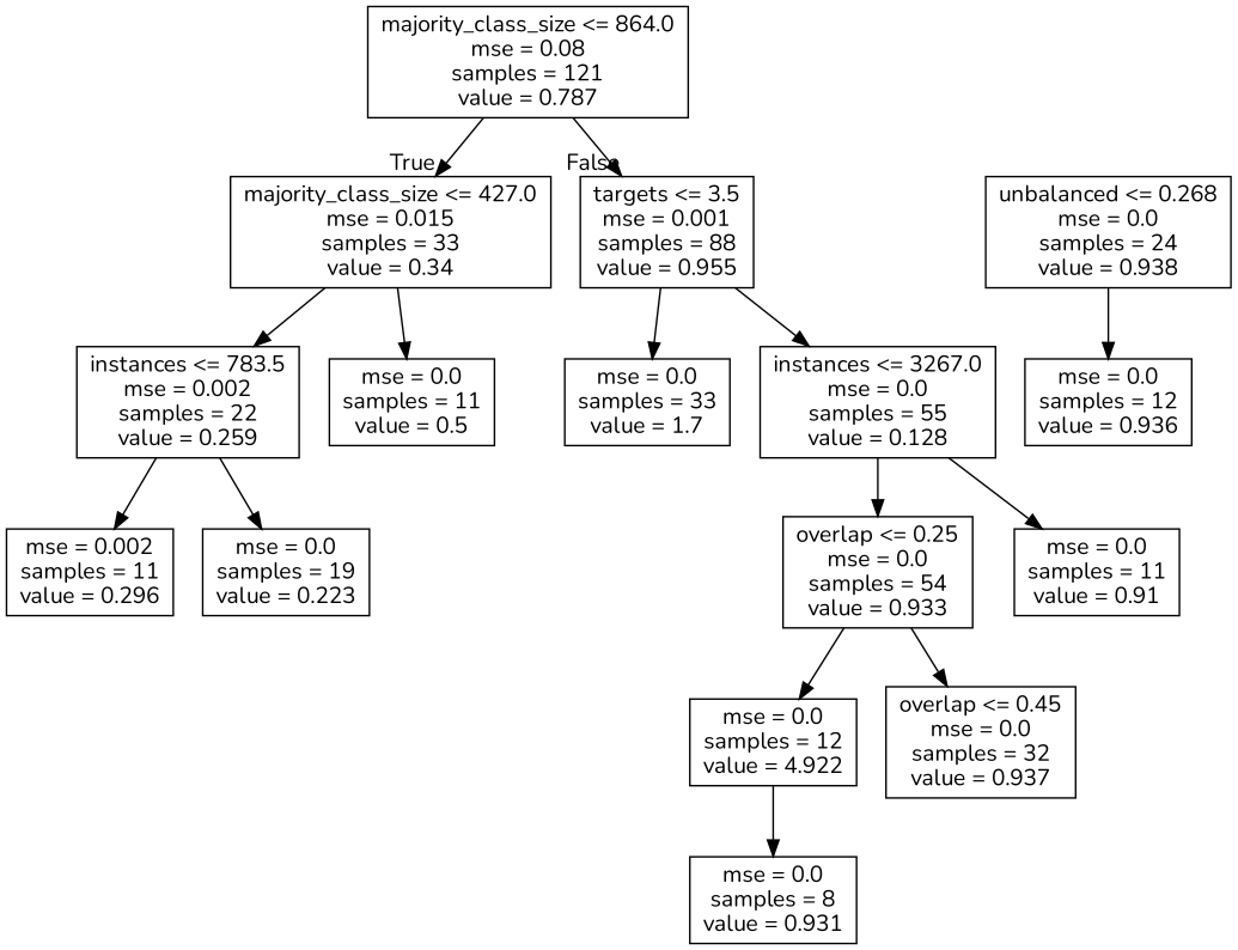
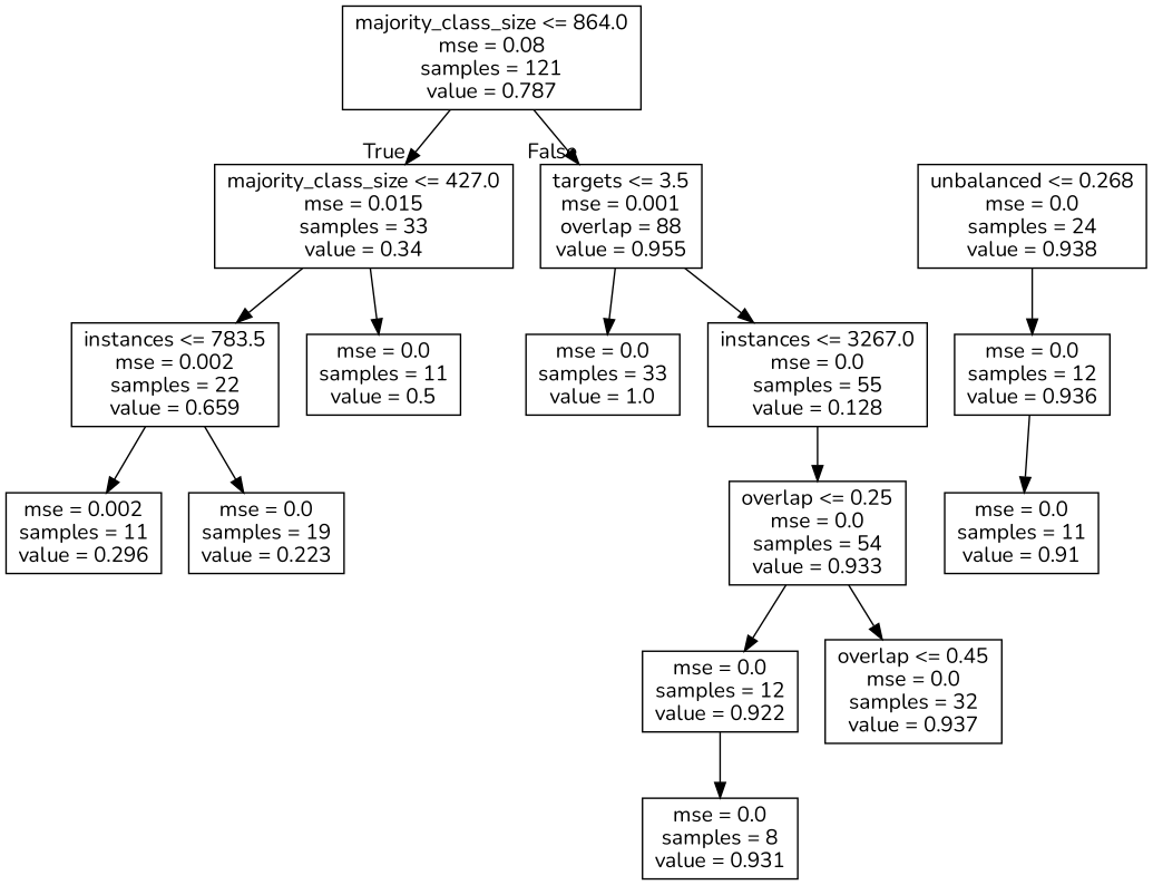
  digraph {
    fontname=Nunito
    node [fontname=Nunito shape=box]
    edge [fontname=Nunito]
    n1 [label="majority_class_size <= 864.0\nmse = 0.08\nsamples = 121\nvalue = 0.787"]
    n2 [label="majority_class_size <= 427.0\nmse = 0.015\nsamples = 33\nvalue = 0.34"]
-   n3 [label="targets <= 3.5\nmse = 0.001\nsamples = 88\nvalue = 0.955"]
-   n4 [label="instances <= 783.5\nmse = 0.002\nsamples = 22\nvalue = 0.259"]
+   n3 [label="targets <= 3.5\nmse = 0.001\noverlap = 88\nvalue = 0.955"]
+   n4 [label="instances <= 783.5\nmse = 0.002\nsamples = 22\nvalue = 0.659"]
    n5 [label="mse = 0.0\nsamples = 11\nvalue = 0.5"]
-   n6 [label="mse = 0.0\nsamples = 33\nvalue = 1.7"]
+   n6 [label="mse = 0.0\nsamples = 33\nvalue = 1.0"]
    n7 [label="instances <= 3267.0\nmse = 0.0\nsamples = 55\nvalue = 0.128"]
    n8 [label="mse = 0.002\nsamples = 11\nvalue = 0.296"]
    n9 [label="mse = 0.0\nsamples = 19\nvalue = 0.223"]
    n10 [label="mse = 0.0\nsamples = 11\nvalue = 0.91"]
    n11 [label="overlap <= 0.25\nmse = 0.0\nsamples = 54\nvalue = 0.933"]
-   n12 [label="mse = 0.0\nsamples = 12\nvalue = 4.922"]
+   n12 [label="mse = 0.0\nsamples = 12\nvalue = 0.922"]
    n13 [label="overlap <= 0.45\nmse = 0.0\nsamples = 32\nvalue = 0.937"]
    n14 [label="mse = 0.0\nsamples = 8\nvalue = 0.931"]
    n15 [label="unbalanced <= 0.268\nmse = 0.0\nsamples = 24\nvalue = 0.938"]
    n16 [label="mse = 0.0\nsamples = 12\nvalue = 0.936"]
    n1 -> n2 [headlabel=True labelangle=45 labeldistance=2.5]
    n1 -> n3 [headlabel=False labelangle=-45 labeldistance=2.5]
    n2 -> n4
    n2 -> n5
    n3 -> n6
    n3 -> n7
    n4 -> n8
    n4 -> n9
-   n7 -> n10
+   n16 -> n10
    n7 -> n11
    n11 -> n12
    n11 -> n13
    n12 -> n14
    n15 -> n16
  }
